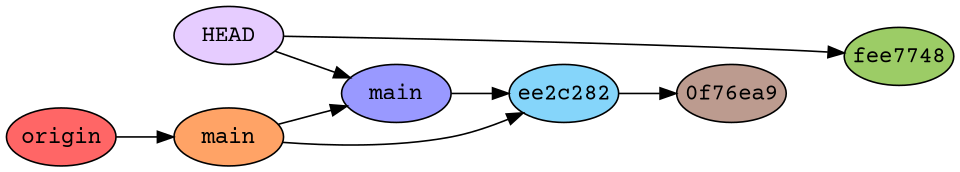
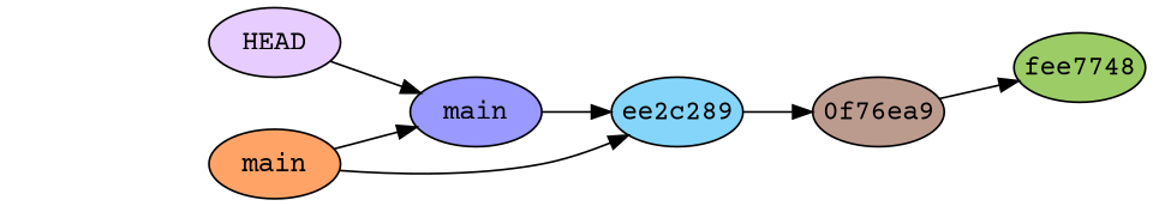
  digraph {
    fontname="Courier Prime"
    rankdir=LR
    node [fixedsize=true fontname="Courier Prime" style=filled]
    edge [fontname="Courier Prime"]
    n1 [fillcolor="#9ccc66" label=fee7748 width=0.95]
    n2 [fillcolor="#bc9b8f" label="0f76ea9" width=0.95]
-   n3 [fillcolor="#85d5fa" label=ee2c282 width=0.95]
+   n3 [fillcolor="#85d5fa" label=ee2c289 width=0.95]
    n4 [fillcolor="#9999ff" label=main width=0.95]
    n5 [fillcolor="#e6ccff" label=HEAD width=0.95]
    n6 [fillcolor="#ffa366" label=main width=0.95]
-   n7 [fillcolor="#ff6666" label=origin width=0.95]
-   n5 -> n1
+   n2 -> n1
    n3 -> n2
    n4 -> n3
    n5 -> n4
    n6 -> n3
    n6 -> n4
-   n7 -> n6
  }
